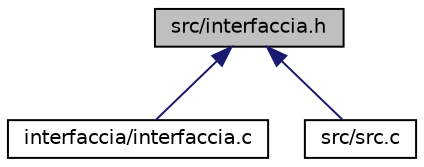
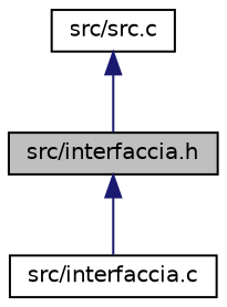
  digraph {
    node [color=black fillcolor=white fontname=Helvetica fontsize=10 shape=record style=filled]
    edge [color=midnightblue dir=back fontname=Helvetica fontsize=10 labelfontname=Helvetica labelfontsize=10 style=solid]
    n1 [fillcolor=grey75 fontcolor=black height=0.2 label="src/interfaccia.h" width=0.4]
-   n2 [height=0.2 label="interfaccia/interfaccia.c" width=0.4]
+   n2 [height=0.2 label="src/interfaccia.c" width=0.4]
    n3 [height=0.2 label="src/src.c" width=0.4]
    n1 -> n2
-   n1 -> n3
+   n3 -> n1
  }
